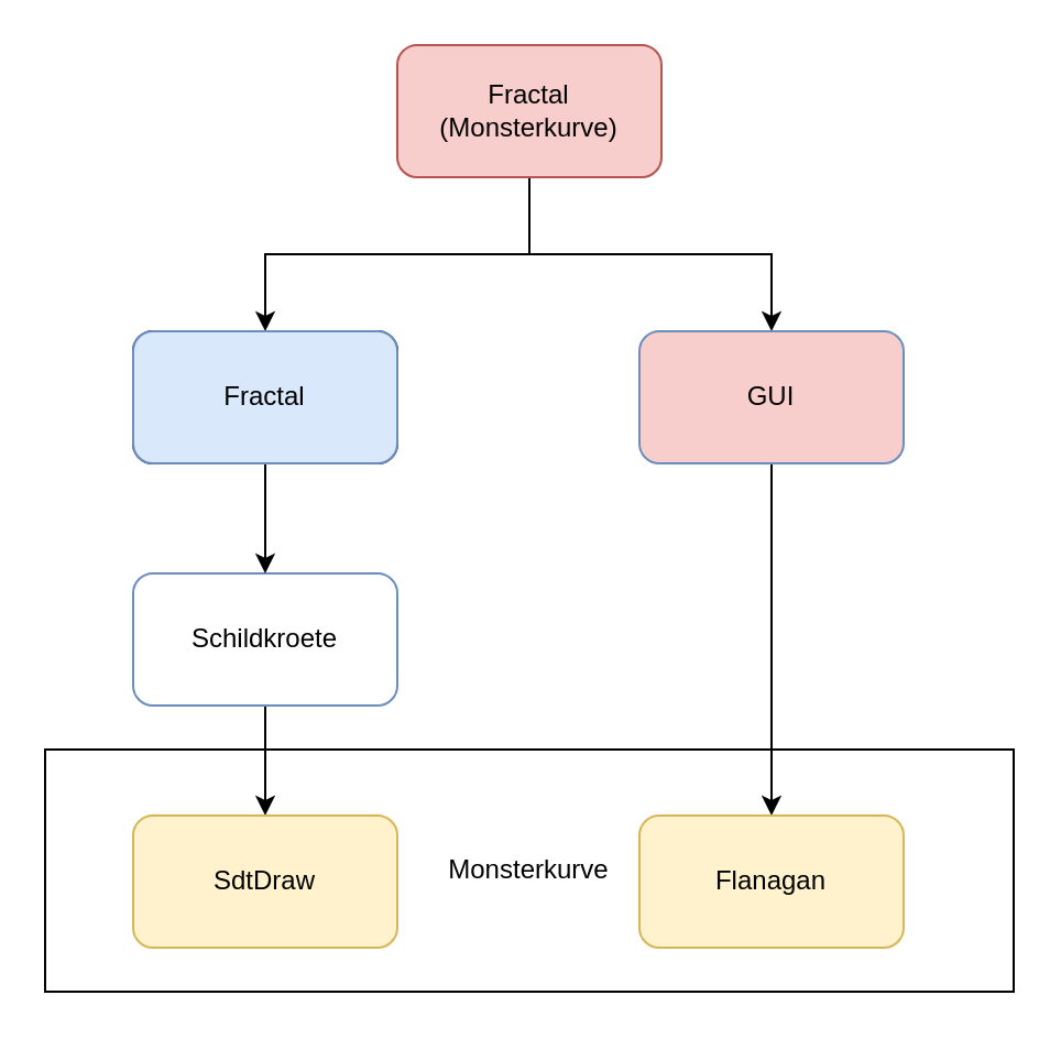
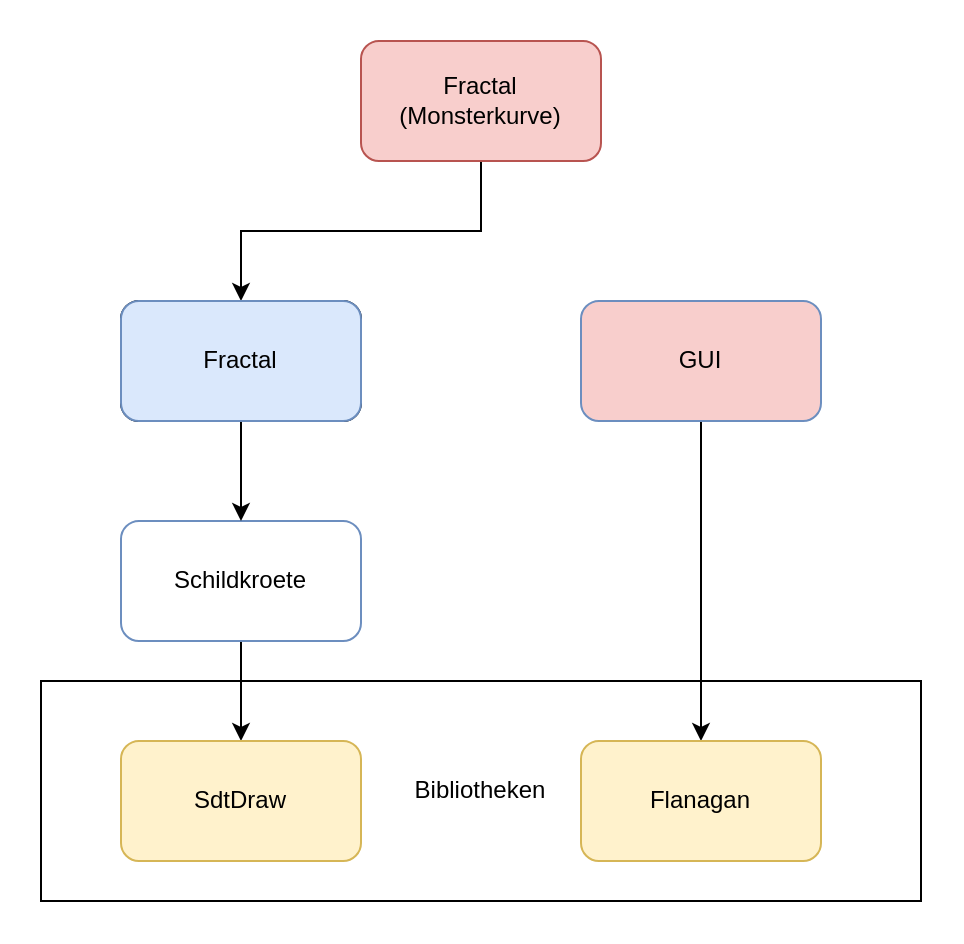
  <mxCell id="0" />
  <mxCell id="1" parent="0" />
  <mxCell id="2" style="edgeStyle=orthogonalEdgeStyle;rounded=0;orthogonalLoop=1;jettySize=auto;html=1;entryX=0.5;entryY=0;entryDx=0;entryDy=0;" edge="1" parent="1" source="3" target="11"><mxGeometry relative="1" as="geometry" /></mxCell>
  <mxCell id="3" value="Schildkroete" style="rounded=1;whiteSpace=wrap;html=1;fillColor=#ffffff;strokeColor=#6c8ebf;" vertex="1" parent="1"><mxGeometry x="60" y="260" width="120" height="60" as="geometry" /></mxCell>
  <mxCell id="4" style="edgeStyle=orthogonalEdgeStyle;rounded=0;orthogonalLoop=1;jettySize=auto;html=1;" edge="1" parent="1" source="5" target="3"><mxGeometry relative="1" as="geometry" /></mxCell>
  <mxCell id="5" value="Fractal" style="rounded=1;whiteSpace=wrap;html=1;" vertex="1" parent="1"><mxGeometry x="60" y="150" width="120" height="60" as="geometry" /></mxCell>
  <mxCell id="6" style="edgeStyle=orthogonalEdgeStyle;rounded=0;orthogonalLoop=1;jettySize=auto;html=1;entryX=0.5;entryY=0;entryDx=0;entryDy=0;" edge="1" parent="1" source="8" target="5"><mxGeometry relative="1" as="geometry" /></mxCell>
- <mxCell id="7" style="edgeStyle=orthogonalEdgeStyle;rounded=0;orthogonalLoop=1;jettySize=auto;html=1;" edge="1" parent="1" source="8" target="10"><mxGeometry relative="1" as="geometry" /></mxCell>
  <mxCell id="8" value="Fractal (Monsterkurve)" style="rounded=1;whiteSpace=wrap;html=1;fillColor=#f8cecc;strokeColor=#b85450;" vertex="1" parent="1"><mxGeometry x="180" y="20" width="120" height="60" as="geometry" /></mxCell>
  <mxCell id="9" style="edgeStyle=orthogonalEdgeStyle;rounded=0;orthogonalLoop=1;jettySize=auto;html=1;" edge="1" parent="1" source="10" target="12"><mxGeometry relative="1" as="geometry" /></mxCell>
  <mxCell id="10" value="GUI" style="rounded=1;whiteSpace=wrap;html=1;fillColor=#f8cecc;strokeColor=#6c8ebf;" vertex="1" parent="1"><mxGeometry x="290" y="150" width="120" height="60" as="geometry" /></mxCell>
  <mxCell id="11" value="SdtDraw" style="rounded=1;whiteSpace=wrap;html=1;fillColor=#fff2cc;strokeColor=#d6b656;" vertex="1" parent="1"><mxGeometry x="60" y="370" width="120" height="60" as="geometry" /></mxCell>
  <mxCell id="12" value="Flanagan" style="rounded=1;whiteSpace=wrap;html=1;fillColor=#fff2cc;strokeColor=#d6b656;" vertex="1" parent="1"><mxGeometry x="290" y="370" width="120" height="60" as="geometry" /></mxCell>
  <mxCell id="13" value="Fractal" style="rounded=1;whiteSpace=wrap;html=1;fillColor=#dae8fc;strokeColor=#6c8ebf;" vertex="1" parent="1"><mxGeometry x="60" y="150" width="120" height="60" as="geometry" /></mxCell>
- <mxCell id="14" value="Monsterkurve" style="rounded=0;whiteSpace=wrap;html=1;glass=0;fillColor=#FFFFFF00;" vertex="1" parent="1"><mxGeometry x="20" y="340" width="440" height="110" as="geometry" /></mxCell>
+ <mxCell id="14" value="Bibliotheken" style="rounded=0;whiteSpace=wrap;html=1;glass=0;fillColor=#FFFFFF00;" vertex="1" parent="1"><mxGeometry x="20" y="340" width="440" height="110" as="geometry" /></mxCell>
